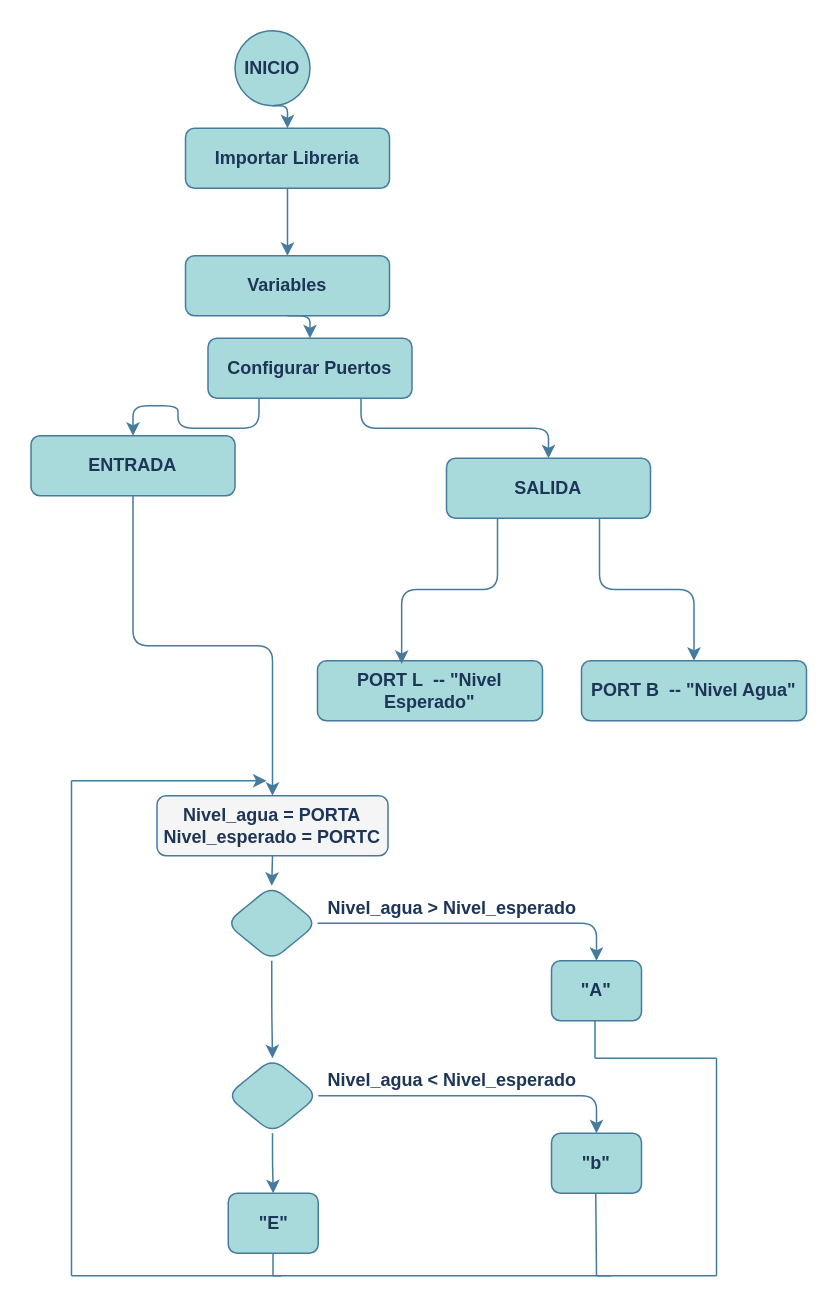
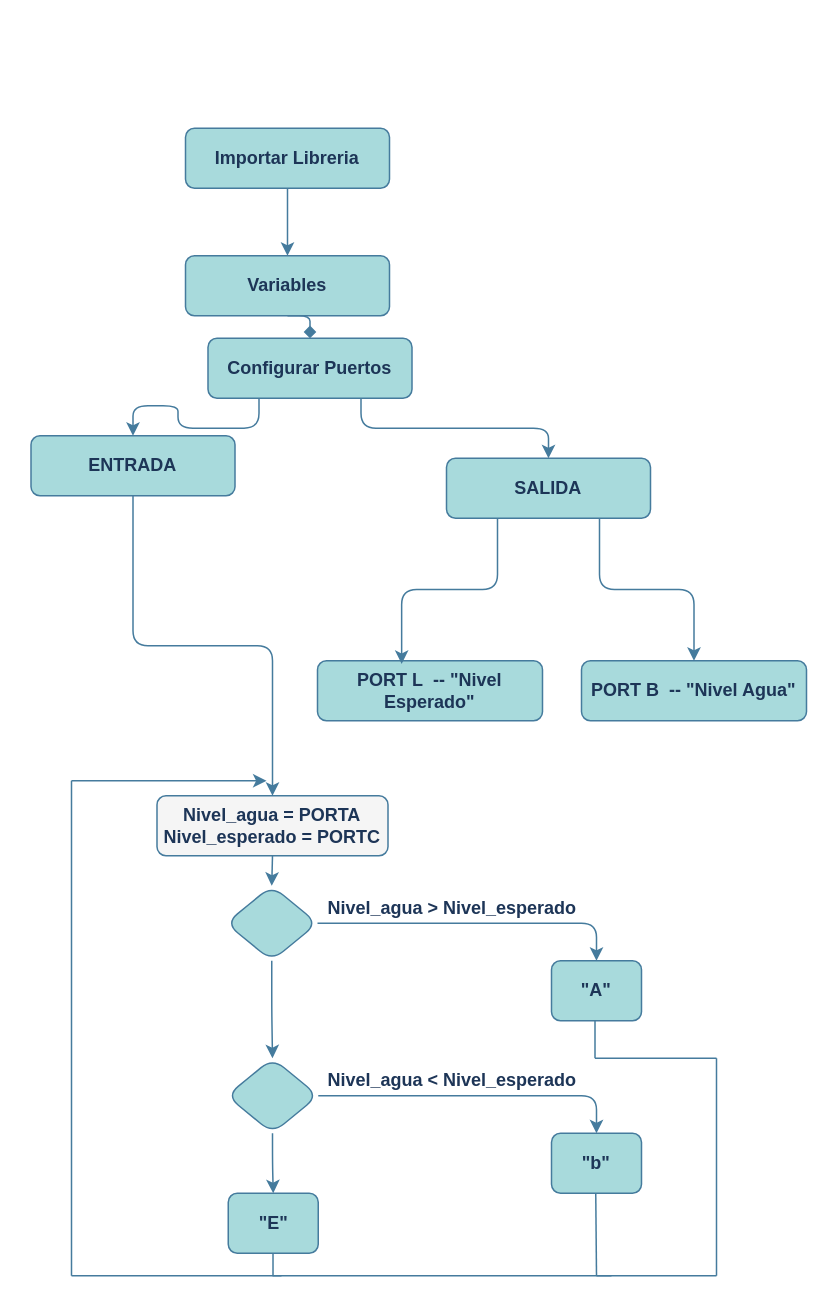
  <mxCell id="0" />
  <mxCell id="1" parent="0" />
- <mxCell id="2" style="edgeStyle=orthogonalEdgeStyle;rounded=1;orthogonalLoop=1;jettySize=auto;html=1;exitX=0.5;exitY=1;exitDx=0;exitDy=0;entryX=0.5;entryY=0;entryDx=0;entryDy=0;fillColor=#A8DADC;strokeColor=#457B9D;labelBackgroundColor=none;fontColor=default;" parent="1" source="3" target="5" edge="1"><mxGeometry relative="1" as="geometry" /></mxCell>
- <mxCell id="3" value="INICIO" style="ellipse;whiteSpace=wrap;html=1;aspect=fixed;fontStyle=1;fillColor=#A8DADC;strokeColor=#457B9D;rounded=1;labelBackgroundColor=none;fontColor=#1D3557;" parent="1" vertex="1"><mxGeometry x="156" y="20" width="50" height="50" as="geometry" /></mxCell>
  <mxCell id="4" style="edgeStyle=orthogonalEdgeStyle;rounded=1;orthogonalLoop=1;jettySize=auto;html=1;exitX=0.5;exitY=1;exitDx=0;exitDy=0;entryX=0.5;entryY=0;entryDx=0;entryDy=0;fillColor=#A8DADC;strokeColor=#457B9D;labelBackgroundColor=none;fontColor=default;" parent="1" source="5" target="7" edge="1"><mxGeometry relative="1" as="geometry" /></mxCell>
  <mxCell id="5" value="Importar Libreria" style="rounded=1;whiteSpace=wrap;html=1;fontStyle=1;fillColor=#A8DADC;strokeColor=#457B9D;labelBackgroundColor=none;fontColor=#1D3557;" parent="1" vertex="1"><mxGeometry x="123" y="85" width="136" height="40" as="geometry" /></mxCell>
- <mxCell id="6" style="edgeStyle=orthogonalEdgeStyle;rounded=1;orthogonalLoop=1;jettySize=auto;html=1;exitX=0.5;exitY=1;exitDx=0;exitDy=0;entryX=0.5;entryY=0;entryDx=0;entryDy=0;fillColor=#A8DADC;strokeColor=#457B9D;labelBackgroundColor=none;fontColor=default;" parent="1" source="7" target="10" edge="1"><mxGeometry relative="1" as="geometry" /></mxCell>
+ <mxCell id="6" style="edgeStyle=orthogonalEdgeStyle;rounded=1;orthogonalLoop=1;jettySize=auto;html=1;exitX=0.5;exitY=1;exitDx=0;exitDy=0;entryX=0.5;entryY=0;entryDx=0;entryDy=0;fillColor=#A8DADC;strokeColor=#457B9D;labelBackgroundColor=none;fontColor=default;endArrow=diamond;" parent="1" source="7" target="10" edge="1"><mxGeometry relative="1" as="geometry" /></mxCell>
  <mxCell id="7" value="Variables" style="rounded=1;whiteSpace=wrap;html=1;fontStyle=1;fillColor=#A8DADC;strokeColor=#457B9D;labelBackgroundColor=none;fontColor=#1D3557;" parent="1" vertex="1"><mxGeometry x="123" y="170" width="136" height="40" as="geometry" /></mxCell>
  <mxCell id="8" style="edgeStyle=orthogonalEdgeStyle;rounded=1;orthogonalLoop=1;jettySize=auto;html=1;exitX=0.25;exitY=1;exitDx=0;exitDy=0;entryX=0.5;entryY=0;entryDx=0;entryDy=0;fillColor=#A8DADC;strokeColor=#457B9D;labelBackgroundColor=none;fontColor=default;" parent="1" source="10" target="37" edge="1"><mxGeometry relative="1" as="geometry" /></mxCell>
  <mxCell id="9" style="edgeStyle=orthogonalEdgeStyle;rounded=1;orthogonalLoop=1;jettySize=auto;html=1;exitX=0.75;exitY=1;exitDx=0;exitDy=0;entryX=0.5;entryY=0;entryDx=0;entryDy=0;fillColor=#A8DADC;strokeColor=#457B9D;labelBackgroundColor=none;fontColor=default;" parent="1" source="10" target="39" edge="1"><mxGeometry relative="1" as="geometry" /></mxCell>
  <mxCell id="10" value="Configurar Puertos" style="rounded=1;whiteSpace=wrap;html=1;fontStyle=1;fillColor=#A8DADC;strokeColor=#457B9D;labelBackgroundColor=none;fontColor=#1D3557;" parent="1" vertex="1"><mxGeometry x="138" y="225" width="136" height="40" as="geometry" /></mxCell>
  <mxCell id="11" style="edgeStyle=orthogonalEdgeStyle;rounded=1;orthogonalLoop=1;jettySize=auto;html=1;exitX=0.5;exitY=1;exitDx=0;exitDy=0;entryX=0.5;entryY=0;entryDx=0;entryDy=0;fillColor=#A8DADC;strokeColor=#457B9D;labelBackgroundColor=none;fontColor=default;" parent="1" source="12" target="15" edge="1"><mxGeometry relative="1" as="geometry" /></mxCell>
  <mxCell id="12" value="Nivel_agua = PORTA&lt;br&gt;Nivel_esperado = PORTC" style="rounded=1;whiteSpace=wrap;html=1;fontStyle=1;fillColor=#f5f5f5;strokeColor=#457B9D;labelBackgroundColor=none;fontColor=#1D3557;" parent="1" vertex="1"><mxGeometry x="104" y="530" width="154" height="40" as="geometry" /></mxCell>
  <mxCell id="13" style="edgeStyle=orthogonalEdgeStyle;rounded=1;orthogonalLoop=1;jettySize=auto;html=1;exitX=1;exitY=0.5;exitDx=0;exitDy=0;entryX=0.5;entryY=0;entryDx=0;entryDy=0;fillColor=#A8DADC;strokeColor=#457B9D;labelBackgroundColor=none;fontColor=default;" parent="1" source="15" target="19" edge="1"><mxGeometry relative="1" as="geometry" /></mxCell>
  <mxCell id="14" style="edgeStyle=orthogonalEdgeStyle;rounded=1;orthogonalLoop=1;jettySize=auto;html=1;exitX=0.5;exitY=1;exitDx=0;exitDy=0;entryX=0.5;entryY=0;entryDx=0;entryDy=0;fillColor=#A8DADC;strokeColor=#457B9D;labelBackgroundColor=none;fontColor=default;" parent="1" source="15" target="18" edge="1"><mxGeometry relative="1" as="geometry" /></mxCell>
  <mxCell id="15" value="" style="rhombus;whiteSpace=wrap;html=1;fillColor=#A8DADC;strokeColor=#457B9D;rounded=1;labelBackgroundColor=none;fontColor=#1D3557;" parent="1" vertex="1"><mxGeometry x="150" y="590" width="61" height="50" as="geometry" /></mxCell>
  <mxCell id="16" style="edgeStyle=orthogonalEdgeStyle;rounded=1;orthogonalLoop=1;jettySize=auto;html=1;exitX=1;exitY=0.5;exitDx=0;exitDy=0;entryX=0.5;entryY=0;entryDx=0;entryDy=0;fillColor=#A8DADC;strokeColor=#457B9D;labelBackgroundColor=none;fontColor=default;" parent="1" source="18" target="20" edge="1"><mxGeometry relative="1" as="geometry" /></mxCell>
  <mxCell id="17" style="edgeStyle=orthogonalEdgeStyle;rounded=1;orthogonalLoop=1;jettySize=auto;html=1;exitX=0.5;exitY=1;exitDx=0;exitDy=0;entryX=0.5;entryY=0;entryDx=0;entryDy=0;fillColor=#A8DADC;strokeColor=#457B9D;labelBackgroundColor=none;fontColor=default;" parent="1" source="18" target="23" edge="1"><mxGeometry relative="1" as="geometry" /></mxCell>
  <mxCell id="18" value="" style="rhombus;whiteSpace=wrap;html=1;fillColor=#A8DADC;strokeColor=#457B9D;rounded=1;labelBackgroundColor=none;fontColor=#1D3557;" parent="1" vertex="1"><mxGeometry x="150.5" y="705" width="61" height="50" as="geometry" /></mxCell>
  <mxCell id="19" value="&quot;A&quot;" style="rounded=1;whiteSpace=wrap;html=1;fontStyle=1;fillColor=#A8DADC;strokeColor=#457B9D;labelBackgroundColor=none;fontColor=#1D3557;" parent="1" vertex="1"><mxGeometry x="367" y="640" width="60" height="40" as="geometry" /></mxCell>
  <mxCell id="20" value="&quot;b&quot;" style="rounded=1;whiteSpace=wrap;html=1;fontStyle=1;fillColor=#A8DADC;strokeColor=#457B9D;labelBackgroundColor=none;fontColor=#1D3557;" parent="1" vertex="1"><mxGeometry x="367" y="755" width="60" height="40" as="geometry" /></mxCell>
  <mxCell id="21" value="Nivel_agua &amp;gt; Nivel_esperado" style="text;html=1;strokeColor=none;fillColor=none;align=center;verticalAlign=middle;whiteSpace=wrap;rounded=1;fontStyle=1;labelBackgroundColor=none;fontColor=#1D3557;" parent="1" vertex="1"><mxGeometry x="206" y="590" width="190" height="30" as="geometry" /></mxCell>
  <mxCell id="22" value="Nivel_agua &amp;lt; Nivel_esperado" style="text;html=1;strokeColor=none;fillColor=none;align=center;verticalAlign=middle;whiteSpace=wrap;rounded=1;fontStyle=1;labelBackgroundColor=none;fontColor=#1D3557;" parent="1" vertex="1"><mxGeometry x="206" y="705" width="190" height="30" as="geometry" /></mxCell>
  <mxCell id="23" value="&quot;E&quot;" style="rounded=1;whiteSpace=wrap;html=1;fontStyle=1;fillColor=#A8DADC;strokeColor=#457B9D;labelBackgroundColor=none;fontColor=#1D3557;" parent="1" vertex="1"><mxGeometry x="151.5" y="795" width="60" height="40" as="geometry" /></mxCell>
  <mxCell id="24" value="" style="endArrow=none;html=1;rounded=1;exitX=1;exitY=0;exitDx=0;exitDy=0;fillColor=#A8DADC;strokeColor=#457B9D;labelBackgroundColor=none;fontColor=default;" parent="1" source="22" edge="1"><mxGeometry width="50" height="50" relative="1" as="geometry"><mxPoint x="447" y="750" as="sourcePoint" /><mxPoint x="396" y="680" as="targetPoint" /></mxGeometry></mxCell>
  <mxCell id="25" value="" style="endArrow=none;html=1;rounded=1;fillColor=#A8DADC;strokeColor=#457B9D;labelBackgroundColor=none;fontColor=default;" parent="1" edge="1"><mxGeometry width="50" height="50" relative="1" as="geometry"><mxPoint x="396" y="705" as="sourcePoint" /><mxPoint x="477" y="705" as="targetPoint" /></mxGeometry></mxCell>
  <mxCell id="26" value="" style="endArrow=none;html=1;rounded=1;fillColor=#A8DADC;strokeColor=#457B9D;labelBackgroundColor=none;fontColor=default;" parent="1" edge="1"><mxGeometry width="50" height="50" relative="1" as="geometry"><mxPoint x="477" y="850" as="sourcePoint" /><mxPoint x="477" y="705" as="targetPoint" /></mxGeometry></mxCell>
  <mxCell id="27" value="" style="endArrow=none;html=1;rounded=1;fillColor=#A8DADC;strokeColor=#457B9D;labelBackgroundColor=none;fontColor=default;" parent="1" edge="1"><mxGeometry width="50" height="50" relative="1" as="geometry"><mxPoint x="397" y="850" as="sourcePoint" /><mxPoint x="477" y="850" as="targetPoint" /></mxGeometry></mxCell>
  <mxCell id="28" value="" style="endArrow=none;html=1;rounded=1;fillColor=#A8DADC;strokeColor=#457B9D;labelBackgroundColor=none;fontColor=default;" parent="1" edge="1"><mxGeometry width="50" height="50" relative="1" as="geometry"><mxPoint x="397" y="850" as="sourcePoint" /><mxPoint x="396.5" y="795" as="targetPoint" /></mxGeometry></mxCell>
  <mxCell id="29" value="" style="endArrow=none;html=1;rounded=1;fillColor=#A8DADC;strokeColor=#457B9D;labelBackgroundColor=none;fontColor=default;" parent="1" edge="1"><mxGeometry width="50" height="50" relative="1" as="geometry"><mxPoint x="181" y="850" as="sourcePoint" /><mxPoint x="407" y="850" as="targetPoint" /></mxGeometry></mxCell>
  <mxCell id="30" value="" style="endArrow=none;html=1;rounded=1;fillColor=#A8DADC;strokeColor=#457B9D;labelBackgroundColor=none;fontColor=default;" parent="1" edge="1"><mxGeometry width="50" height="50" relative="1" as="geometry"><mxPoint x="181.34" y="850" as="sourcePoint" /><mxPoint x="181.34" y="835" as="targetPoint" /></mxGeometry></mxCell>
  <mxCell id="31" value="" style="endArrow=classic;html=1;rounded=1;fillColor=#A8DADC;strokeColor=#457B9D;labelBackgroundColor=none;fontColor=default;" parent="1" edge="1"><mxGeometry width="50" height="50" relative="1" as="geometry"><mxPoint x="47" y="520" as="sourcePoint" /><mxPoint x="177" y="520" as="targetPoint" /></mxGeometry></mxCell>
  <mxCell id="32" value="" style="endArrow=none;html=1;rounded=1;fillColor=#A8DADC;strokeColor=#457B9D;labelBackgroundColor=none;fontColor=default;" parent="1" edge="1"><mxGeometry width="50" height="50" relative="1" as="geometry"><mxPoint x="47" y="850" as="sourcePoint" /><mxPoint x="47" y="520" as="targetPoint" /></mxGeometry></mxCell>
  <mxCell id="33" value="" style="endArrow=none;html=1;rounded=1;fillColor=#A8DADC;strokeColor=#457B9D;labelBackgroundColor=none;fontColor=default;" parent="1" edge="1"><mxGeometry width="50" height="50" relative="1" as="geometry"><mxPoint x="47" y="850" as="sourcePoint" /><mxPoint x="187" y="850" as="targetPoint" /></mxGeometry></mxCell>
  <mxCell id="34" value="PORT L&amp;nbsp; -- &quot;Nivel Esperado&quot;" style="rounded=1;whiteSpace=wrap;html=1;fontStyle=1;fillColor=#A8DADC;strokeColor=#457B9D;labelBackgroundColor=none;fontColor=#1D3557;" parent="1" vertex="1"><mxGeometry x="211" y="440" width="150" height="40" as="geometry" /></mxCell>
  <mxCell id="35" value="PORT B&amp;nbsp; -- &quot;Nivel Agua&quot;" style="rounded=1;whiteSpace=wrap;html=1;fontStyle=1;labelBackgroundColor=none;fillColor=#A8DADC;strokeColor=#457B9D;fontColor=#1D3557;" parent="1" vertex="1"><mxGeometry x="387" y="440" width="150" height="40" as="geometry" /></mxCell>
  <mxCell id="36" style="edgeStyle=orthogonalEdgeStyle;rounded=1;orthogonalLoop=1;jettySize=auto;html=1;exitX=0.5;exitY=1;exitDx=0;exitDy=0;entryX=0.5;entryY=0;entryDx=0;entryDy=0;fillColor=#A8DADC;strokeColor=#457B9D;labelBackgroundColor=none;fontColor=default;" parent="1" source="37" target="12" edge="1"><mxGeometry relative="1" as="geometry" /></mxCell>
  <mxCell id="37" value="ENTRADA" style="rounded=1;whiteSpace=wrap;html=1;fontStyle=1;fillColor=#A8DADC;strokeColor=#457B9D;labelBackgroundColor=none;fontColor=#1D3557;" parent="1" vertex="1"><mxGeometry x="20" y="290" width="136" height="40" as="geometry" /></mxCell>
  <mxCell id="38" style="edgeStyle=orthogonalEdgeStyle;rounded=1;orthogonalLoop=1;jettySize=auto;html=1;exitX=0.75;exitY=1;exitDx=0;exitDy=0;entryX=0.5;entryY=0;entryDx=0;entryDy=0;fillColor=#A8DADC;strokeColor=#457B9D;labelBackgroundColor=none;fontColor=default;" parent="1" source="39" target="35" edge="1"><mxGeometry relative="1" as="geometry" /></mxCell>
  <mxCell id="39" value="SALIDA" style="rounded=1;whiteSpace=wrap;html=1;fontStyle=1;fillColor=#A8DADC;strokeColor=#457B9D;labelBackgroundColor=none;fontColor=#1D3557;" parent="1" vertex="1"><mxGeometry x="297" y="305" width="136" height="40" as="geometry" /></mxCell>
  <mxCell id="40" style="edgeStyle=orthogonalEdgeStyle;rounded=1;orthogonalLoop=1;jettySize=auto;html=1;exitX=0.25;exitY=1;exitDx=0;exitDy=0;entryX=0.374;entryY=0.053;entryDx=0;entryDy=0;entryPerimeter=0;fillColor=#A8DADC;strokeColor=#457B9D;labelBackgroundColor=none;fontColor=default;" parent="1" source="39" target="34" edge="1"><mxGeometry relative="1" as="geometry" /></mxCell>
